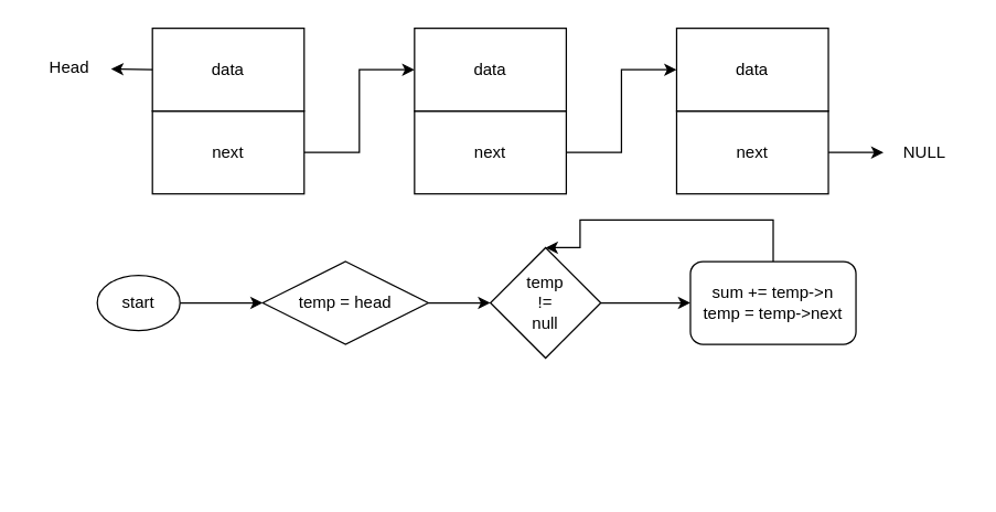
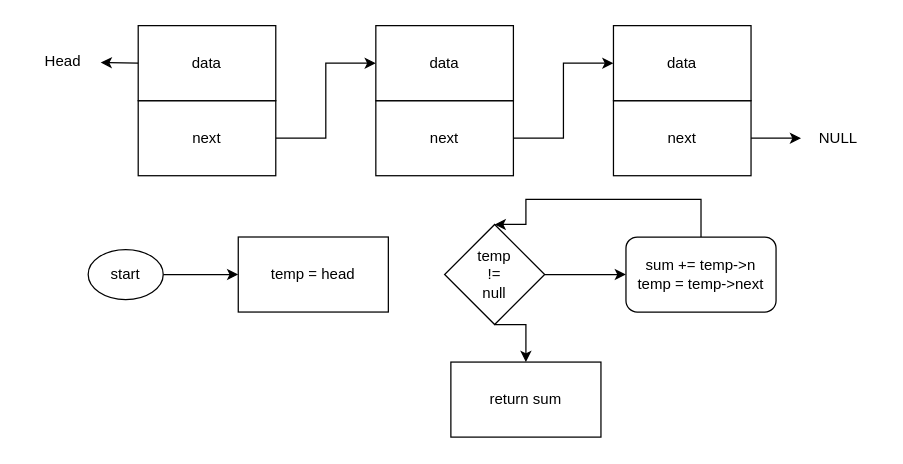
  <mxCell id="0" />
  <mxCell id="1" parent="0" />
  <mxCell id="2" style="edgeStyle=orthogonalEdgeStyle;rounded=0;orthogonalLoop=1;jettySize=auto;html=1;exitX=1;exitY=0.5;exitDx=0;exitDy=0;entryX=0;entryY=0.5;entryDx=0;entryDy=0;" edge="1" parent="1" source="3" target="7"><mxGeometry relative="1" as="geometry" /></mxCell>
  <mxCell id="3" value="next" style="rounded=0;whiteSpace=wrap;html=1;" vertex="1" parent="1"><mxGeometry x="110" y="80" width="110" height="60" as="geometry" /></mxCell>
  <mxCell id="4" value="data" style="rounded=0;whiteSpace=wrap;html=1;" vertex="1" parent="1"><mxGeometry x="110" y="20" width="110" height="60" as="geometry" /></mxCell>
  <mxCell id="5" style="edgeStyle=orthogonalEdgeStyle;rounded=0;orthogonalLoop=1;jettySize=auto;html=1;exitX=1;exitY=0.5;exitDx=0;exitDy=0;entryX=0;entryY=0.5;entryDx=0;entryDy=0;" edge="1" parent="1" source="6" target="10"><mxGeometry relative="1" as="geometry" /></mxCell>
  <mxCell id="6" value="next" style="rounded=0;whiteSpace=wrap;html=1;" vertex="1" parent="1"><mxGeometry x="300" y="80" width="110" height="60" as="geometry" /></mxCell>
  <mxCell id="7" value="data" style="rounded=0;whiteSpace=wrap;html=1;" vertex="1" parent="1"><mxGeometry x="300" y="20" width="110" height="60" as="geometry" /></mxCell>
  <mxCell id="8" style="edgeStyle=orthogonalEdgeStyle;rounded=0;orthogonalLoop=1;jettySize=auto;html=1;exitX=1;exitY=0.5;exitDx=0;exitDy=0;" edge="1" parent="1" source="9" target="11"><mxGeometry relative="1" as="geometry"><mxPoint x="670" y="110" as="targetPoint" /></mxGeometry></mxCell>
  <mxCell id="9" value="next" style="rounded=0;whiteSpace=wrap;html=1;" vertex="1" parent="1"><mxGeometry x="490" y="80" width="110" height="60" as="geometry" /></mxCell>
  <mxCell id="10" value="data" style="rounded=0;whiteSpace=wrap;html=1;" vertex="1" parent="1"><mxGeometry x="490" y="20" width="110" height="60" as="geometry" /></mxCell>
  <mxCell id="11" value="NULL" style="text;html=1;strokeColor=none;fillColor=none;align=center;verticalAlign=middle;whiteSpace=wrap;rounded=0;" vertex="1" parent="1"><mxGeometry x="640" y="95" width="60" height="30" as="geometry" /></mxCell>
  <mxCell id="12" value="" style="endArrow=classic;html=1;rounded=0;exitX=0;exitY=0.5;exitDx=0;exitDy=0;" edge="1" parent="1" source="4" target="13"><mxGeometry width="50" height="50" relative="1" as="geometry"><mxPoint x="350" y="169" as="sourcePoint" /><mxPoint x="50" y="49" as="targetPoint" /></mxGeometry></mxCell>
  <mxCell id="13" value="Head" style="text;html=1;strokeColor=none;fillColor=none;align=center;verticalAlign=middle;whiteSpace=wrap;rounded=0;" vertex="1" parent="1"><mxGeometry x="20" y="34" width="60" height="30" as="geometry" /></mxCell>
  <mxCell id="14" style="edgeStyle=orthogonalEdgeStyle;rounded=0;orthogonalLoop=1;jettySize=auto;html=1;exitX=1;exitY=0.5;exitDx=0;exitDy=0;entryX=0;entryY=0.5;entryDx=0;entryDy=0;" edge="1" parent="1" source="15" target="20"><mxGeometry relative="1" as="geometry" /></mxCell>
  <mxCell id="15" value="start" style="ellipse;whiteSpace=wrap;html=1;" vertex="1" parent="1"><mxGeometry x="70" y="199" width="60" height="40" as="geometry" /></mxCell>
  <mxCell id="16" style="edgeStyle=orthogonalEdgeStyle;rounded=0;orthogonalLoop=1;jettySize=auto;html=1;exitX=1;exitY=0.5;exitDx=0;exitDy=0;entryX=0;entryY=0.5;entryDx=0;entryDy=0;" edge="1" parent="1" source="18" target="22"><mxGeometry relative="1" as="geometry" /></mxCell>
+ <mxCell id="17" style="edgeStyle=orthogonalEdgeStyle;rounded=0;orthogonalLoop=1;jettySize=auto;html=1;exitX=0.5;exitY=1;exitDx=0;exitDy=0;entryX=0.5;entryY=0;entryDx=0;entryDy=0;" edge="1" parent="1" source="18" target="23"><mxGeometry relative="1" as="geometry" /></mxCell>
  <mxCell id="18" value="temp&lt;br&gt;!=&lt;br&gt;null" style="rhombus;whiteSpace=wrap;html=1;" vertex="1" parent="1"><mxGeometry x="355" y="179" width="80" height="80" as="geometry" /></mxCell>
- <mxCell id="19" style="edgeStyle=orthogonalEdgeStyle;rounded=0;orthogonalLoop=1;jettySize=auto;html=1;exitX=1;exitY=0.5;exitDx=0;exitDy=0;entryX=0;entryY=0.5;entryDx=0;entryDy=0;" edge="1" parent="1" source="20" target="18"><mxGeometry relative="1" as="geometry" /></mxCell>
- <mxCell id="20" value="temp = head" style="rhombus;whiteSpace=wrap;html=1;" vertex="1" parent="1"><mxGeometry x="190" y="189" width="120" height="60" as="geometry" /></mxCell>
+ <mxCell id="20" value="temp = head" style="rounded=0;whiteSpace=wrap;html=1;" vertex="1" parent="1"><mxGeometry x="190" y="189" width="120" height="60" as="geometry" /></mxCell>
  <mxCell id="21" style="edgeStyle=orthogonalEdgeStyle;rounded=0;orthogonalLoop=1;jettySize=auto;html=1;exitX=0.5;exitY=0;exitDx=0;exitDy=0;entryX=0.5;entryY=0;entryDx=0;entryDy=0;" edge="1" parent="1" source="22" target="18"><mxGeometry relative="1" as="geometry"><Array as="points"><mxPoint x="560" y="159" /><mxPoint x="420" y="159" /></Array></mxGeometry></mxCell>
  <mxCell id="22" value="sum += temp-&amp;gt;n&lt;br&gt;temp = temp-&amp;gt;next" style="whiteSpace=wrap;html=1;rounded=1;" vertex="1" parent="1"><mxGeometry x="500" y="189" width="120" height="60" as="geometry" /></mxCell>
+ <mxCell id="23" value="return sum" style="rounded=0;whiteSpace=wrap;html=1;" vertex="1" parent="1"><mxGeometry x="360" y="289" width="120" height="60" as="geometry" /></mxCell>
